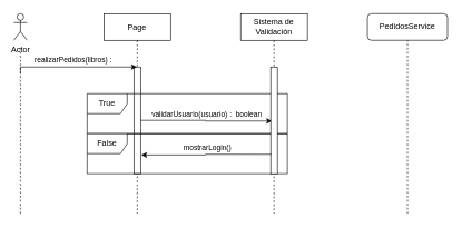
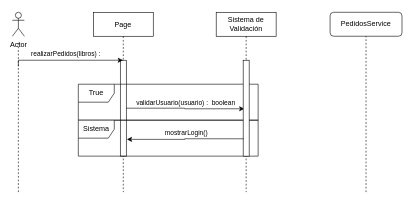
  <mxCell id="0" />
  <mxCell id="1" parent="0" />
  <mxCell id="2" value="Page" style="shape=umlLifeline;perimeter=lifelinePerimeter;container=1;collapsible=0;recursiveResize=0;rounded=0;shadow=0;strokeWidth=1;" parent="1" vertex="1"><mxGeometry x="155" y="20" width="100" height="300" as="geometry" /></mxCell>
  <mxCell id="3" value="" style="points=[];perimeter=orthogonalPerimeter;rounded=0;shadow=0;strokeWidth=1;" parent="2" vertex="1"><mxGeometry x="45" y="80" width="10" height="160" as="geometry" /></mxCell>
  <mxCell id="4" value="PedidosService" style="whiteSpace=wrap;html=1;rounded=1;" parent="1" vertex="1"><mxGeometry x="550" y="20" width="120" height="40" as="geometry" /></mxCell>
  <mxCell id="5" style="edgeStyle=orthogonalEdgeStyle;rounded=0;orthogonalLoop=1;jettySize=auto;html=1;" edge="1" parent="1" target="2"><mxGeometry relative="1" as="geometry"><mxPoint x="30" y="110" as="sourcePoint" /><mxPoint x="220" y="141" as="targetPoint" /><Array as="points"><mxPoint x="30" y="100" /></Array></mxGeometry></mxCell>
  <mxCell id="6" value="&lt;div&gt;realizarPedidos(libros) :&lt;/div&gt;" style="edgeLabel;html=1;align=center;verticalAlign=middle;resizable=0;points=[];" vertex="1" connectable="0" parent="5"><mxGeometry x="-0.367" relative="1" as="geometry"><mxPoint x="30" y="-11" as="offset" /></mxGeometry></mxCell>
  <mxCell id="7" value="" style="endArrow=none;dashed=1;html=1;rounded=0;entryX=0.5;entryY=1;entryDx=0;entryDy=0;" edge="1" parent="1" target="4"><mxGeometry width="50" height="50" relative="1" as="geometry"><mxPoint x="610" y="320" as="sourcePoint" /><mxPoint x="640" y="220" as="targetPoint" /></mxGeometry></mxCell>
  <mxCell id="8" value="Actor" style="shape=umlActor;verticalLabelPosition=bottom;verticalAlign=top;html=1;outlineConnect=0;" vertex="1" parent="1"><mxGeometry x="20" y="20" width="20" height="40" as="geometry" /></mxCell>
  <mxCell id="9" value="" style="endArrow=none;dashed=1;html=1;rounded=0;" edge="1" parent="1"><mxGeometry width="50" height="50" relative="1" as="geometry"><mxPoint x="30" y="320" as="sourcePoint" /><mxPoint x="30" y="70" as="targetPoint" /></mxGeometry></mxCell>
  <mxCell id="10" style="edgeStyle=orthogonalEdgeStyle;rounded=0;orthogonalLoop=1;jettySize=auto;html=1;entryX=0.2;entryY=0.506;entryDx=0;entryDy=0;entryPerimeter=0;" edge="1" parent="1" source="3" target="15"><mxGeometry relative="1" as="geometry"><mxPoint x="410" y="180" as="targetPoint" /></mxGeometry></mxCell>
  <mxCell id="11" value="validarUsuario(usuario) :&amp;nbsp; boolean" style="edgeLabel;html=1;align=center;verticalAlign=middle;resizable=0;points=[];" vertex="1" connectable="0" parent="10"><mxGeometry x="0.168" y="-3" relative="1" as="geometry"><mxPoint x="-17" y="-13" as="offset" /></mxGeometry></mxCell>
  <mxCell id="12" value="True" style="shape=umlFrame;whiteSpace=wrap;html=1;" vertex="1" parent="1"><mxGeometry x="130" y="140" width="300" height="60" as="geometry" /></mxCell>
- <mxCell id="13" value="False" style="shape=umlFrame;whiteSpace=wrap;html=1;" vertex="1" parent="1"><mxGeometry x="130" y="200" width="300" height="60" as="geometry" /></mxCell>
+ <mxCell id="13" value="Sistema" style="shape=umlFrame;whiteSpace=wrap;html=1;" vertex="1" parent="1"><mxGeometry x="130" y="200" width="300" height="60" as="geometry" /></mxCell>
  <mxCell id="14" value="&lt;div&gt;Sistema de Validación&lt;/div&gt;" style="shape=umlLifeline;perimeter=lifelinePerimeter;whiteSpace=wrap;html=1;container=1;collapsible=0;recursiveResize=0;outlineConnect=0;" vertex="1" parent="1"><mxGeometry x="360" y="20" width="100" height="300" as="geometry" /></mxCell>
  <mxCell id="15" value="" style="html=1;points=[];perimeter=orthogonalPerimeter;" vertex="1" parent="14"><mxGeometry x="45" y="80" width="10" height="160" as="geometry" /></mxCell>
  <mxCell id="16" style="edgeStyle=orthogonalEdgeStyle;rounded=0;orthogonalLoop=1;jettySize=auto;html=1;entryX=1.1;entryY=0.825;entryDx=0;entryDy=0;entryPerimeter=0;exitX=0.1;exitY=0.819;exitDx=0;exitDy=0;exitPerimeter=0;" edge="1" parent="1" source="15" target="3"><mxGeometry relative="1" as="geometry" /></mxCell>
  <mxCell id="17" value="mostrarLogin()" style="edgeLabel;html=1;align=center;verticalAlign=middle;resizable=0;points=[];" vertex="1" connectable="0" parent="16"><mxGeometry x="-0.143" y="1" relative="1" as="geometry"><mxPoint x="-12" y="-12" as="offset" /></mxGeometry></mxCell>
